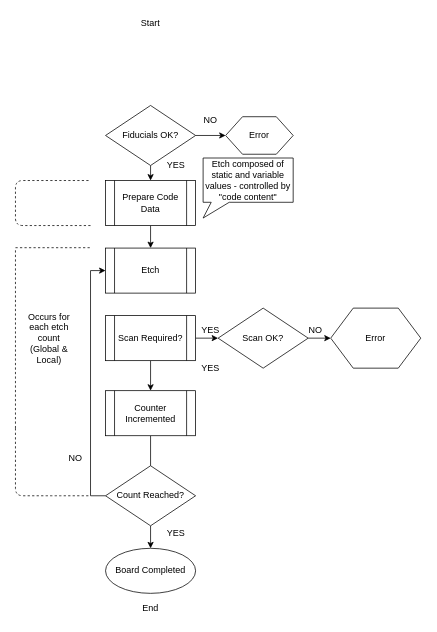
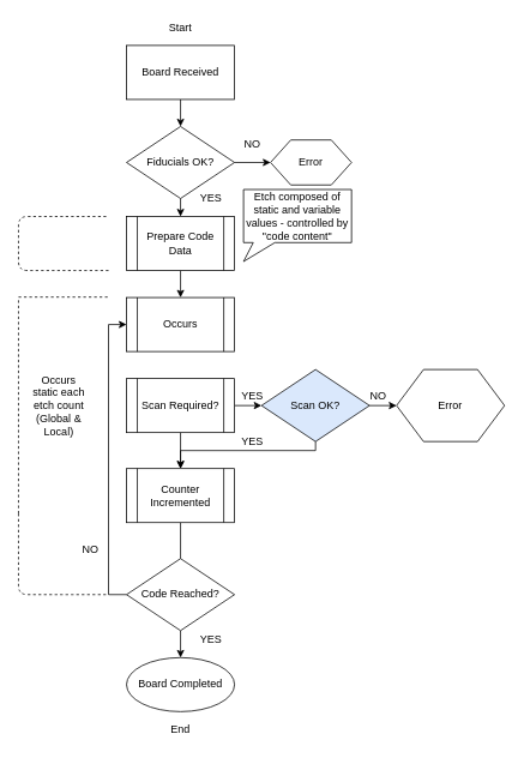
  <mxCell id="0" />
  <mxCell id="1" parent="0" />
  <mxCell id="2" value="Start" style="text;html=1;strokeColor=none;fillColor=none;align=center;verticalAlign=middle;whiteSpace=wrap;rounded=0;" vertex="1" parent="1"><mxGeometry x="180" y="20" width="40" height="20" as="geometry" /></mxCell>
+ <mxCell id="3" style="edgeStyle=orthogonalEdgeStyle;rounded=0;orthogonalLoop=1;jettySize=auto;html=1;exitX=0.5;exitY=1;exitDx=0;exitDy=0;entryX=0.5;entryY=0;entryDx=0;entryDy=0;" edge="1" parent="1" source="4" target="7"><mxGeometry relative="1" as="geometry" /></mxCell>
+ <mxCell id="4" value="Board Received" style="rounded=0;whiteSpace=wrap;html=1;" vertex="1" parent="1"><mxGeometry x="140" y="50" width="120" height="60" as="geometry" /></mxCell>
  <mxCell id="5" style="edgeStyle=orthogonalEdgeStyle;rounded=0;orthogonalLoop=1;jettySize=auto;html=1;exitX=0.5;exitY=1;exitDx=0;exitDy=0;entryX=0.5;entryY=0;entryDx=0;entryDy=0;" edge="1" parent="1" source="7" target="10"><mxGeometry relative="1" as="geometry" /></mxCell>
  <mxCell id="6" style="edgeStyle=orthogonalEdgeStyle;rounded=0;orthogonalLoop=1;jettySize=auto;html=1;exitX=1;exitY=0.5;exitDx=0;exitDy=0;entryX=0;entryY=0.5;entryDx=0;entryDy=0;" edge="1" parent="1" source="7" target="8"><mxGeometry relative="1" as="geometry" /></mxCell>
  <mxCell id="7" value="Fiducials OK?" style="rhombus;whiteSpace=wrap;html=1;" vertex="1" parent="1"><mxGeometry x="140" y="140" width="120" height="80" as="geometry" /></mxCell>
  <mxCell id="8" value="Error" style="shape=hexagon;perimeter=hexagonPerimeter2;whiteSpace=wrap;html=1;" vertex="1" parent="1"><mxGeometry x="300" y="155" width="90" height="50" as="geometry" /></mxCell>
  <mxCell id="9" style="edgeStyle=orthogonalEdgeStyle;rounded=0;orthogonalLoop=1;jettySize=auto;html=1;exitX=0.5;exitY=1;exitDx=0;exitDy=0;entryX=0.5;entryY=0;entryDx=0;entryDy=0;" edge="1" parent="1" source="10" target="11"><mxGeometry relative="1" as="geometry" /></mxCell>
  <mxCell id="10" value="Prepare Code Data" style="shape=process;whiteSpace=wrap;html=1;backgroundOutline=1;" vertex="1" parent="1"><mxGeometry x="140" y="240" width="120" height="60" as="geometry" /></mxCell>
- <mxCell id="11" value="Etch" style="shape=process;whiteSpace=wrap;html=1;backgroundOutline=1;" vertex="1" parent="1"><mxGeometry x="140" y="330" width="120" height="60" as="geometry" /></mxCell>
+ <mxCell id="11" value="Occurs" style="shape=process;whiteSpace=wrap;html=1;backgroundOutline=1;" vertex="1" parent="1"><mxGeometry x="140" y="330" width="120" height="60" as="geometry" /></mxCell>
  <mxCell id="12" style="edgeStyle=orthogonalEdgeStyle;rounded=0;orthogonalLoop=1;jettySize=auto;html=1;exitX=0.5;exitY=1;exitDx=0;exitDy=0;entryX=0.5;entryY=0;entryDx=0;entryDy=0;" edge="1" parent="1" source="14" target="29"><mxGeometry relative="1" as="geometry" /></mxCell>
  <mxCell id="13" style="edgeStyle=orthogonalEdgeStyle;rounded=0;orthogonalLoop=1;jettySize=auto;html=1;exitX=1;exitY=0.5;exitDx=0;exitDy=0;entryX=0;entryY=0.5;entryDx=0;entryDy=0;" edge="1" parent="1" source="14" target="17"><mxGeometry relative="1" as="geometry" /></mxCell>
  <mxCell id="14" value="Scan Required?" style="shape=process;whiteSpace=wrap;html=1;backgroundOutline=1;" vertex="1" parent="1"><mxGeometry x="140" y="420" width="120" height="60" as="geometry" /></mxCell>
  <mxCell id="15" style="edgeStyle=orthogonalEdgeStyle;rounded=0;orthogonalLoop=1;jettySize=auto;html=1;exitX=1;exitY=0.5;exitDx=0;exitDy=0;entryX=0;entryY=0.5;entryDx=0;entryDy=0;" edge="1" parent="1" source="17" target="20"><mxGeometry relative="1" as="geometry" /></mxCell>
- <mxCell id="17" value="Scan OK?" style="rhombus;whiteSpace=wrap;html=1;" vertex="1" parent="1"><mxGeometry x="290" y="410" width="120" height="80" as="geometry" /></mxCell>
+ <mxCell id="16" style="edgeStyle=orthogonalEdgeStyle;rounded=0;orthogonalLoop=1;jettySize=auto;html=1;exitX=0.5;exitY=1;exitDx=0;exitDy=0;entryX=0.5;entryY=0;entryDx=0;entryDy=0;" edge="1" parent="1" source="17" target="29"><mxGeometry relative="1" as="geometry"><Array as="points"><mxPoint x="350" y="500" /><mxPoint x="200" y="500" /></Array></mxGeometry></mxCell>
+ <mxCell id="17" value="Scan OK?" style="rhombus;whiteSpace=wrap;html=1;fillColor=#dae8fc;" vertex="1" parent="1"><mxGeometry x="290" y="410" width="120" height="80" as="geometry" /></mxCell>
  <mxCell id="18" value="Board Completed" style="ellipse;whiteSpace=wrap;html=1;" vertex="1" parent="1"><mxGeometry x="140" y="730" width="120" height="60" as="geometry" /></mxCell>
  <mxCell id="19" value="End" style="text;html=1;strokeColor=none;fillColor=none;align=center;verticalAlign=middle;whiteSpace=wrap;rounded=0;" vertex="1" parent="1"><mxGeometry x="180" y="800" width="40" height="20" as="geometry" /></mxCell>
  <mxCell id="20" value="Error" style="shape=hexagon;perimeter=hexagonPerimeter2;whiteSpace=wrap;html=1;" vertex="1" parent="1"><mxGeometry x="440" y="410" width="120" height="80" as="geometry" /></mxCell>
  <mxCell id="21" value="NO" style="text;html=1;strokeColor=none;fillColor=none;align=center;verticalAlign=middle;whiteSpace=wrap;rounded=0;" vertex="1" parent="1"><mxGeometry x="260" y="150" width="40" height="20" as="geometry" /></mxCell>
  <mxCell id="22" value="YES" style="text;html=1;strokeColor=none;fillColor=none;align=center;verticalAlign=middle;whiteSpace=wrap;rounded=0;" vertex="1" parent="1"><mxGeometry x="214" y="210" width="40" height="20" as="geometry" /></mxCell>
  <mxCell id="23" value="NO" style="text;html=1;strokeColor=none;fillColor=none;align=center;verticalAlign=middle;whiteSpace=wrap;rounded=0;" vertex="1" parent="1"><mxGeometry x="400" y="430" width="40" height="20" as="geometry" /></mxCell>
  <mxCell id="24" value="" style="endArrow=none;dashed=1;html=1;" edge="1" parent="1"><mxGeometry width="50" height="50" relative="1" as="geometry"><mxPoint x="20" y="329.5" as="sourcePoint" /><mxPoint x="120" y="329.5" as="targetPoint" /></mxGeometry></mxCell>
  <mxCell id="25" value="" style="endArrow=none;dashed=1;html=1;" edge="1" parent="1"><mxGeometry width="50" height="50" relative="1" as="geometry"><mxPoint x="20" y="570" as="sourcePoint" /><mxPoint x="120" y="660" as="targetPoint" /><Array as="points"><mxPoint x="20" y="660" /><mxPoint x="70" y="660" /></Array></mxGeometry></mxCell>
- <mxCell id="26" value="Occurs for each etch count (Global &amp;amp; Local)" style="text;html=1;strokeColor=none;fillColor=none;align=center;verticalAlign=middle;whiteSpace=wrap;rounded=0;" vertex="1" parent="1"><mxGeometry x="30" y="380" width="70" height="140" as="geometry" /></mxCell>
+ <mxCell id="26" value="Occurs static each etch count (Global &amp;amp; Local)" style="text;html=1;strokeColor=none;fillColor=none;align=center;verticalAlign=middle;whiteSpace=wrap;rounded=0;" vertex="1" parent="1"><mxGeometry x="30" y="380" width="70" height="140" as="geometry" /></mxCell>
  <mxCell id="27" value="" style="endArrow=none;dashed=1;html=1;" edge="1" parent="1"><mxGeometry width="50" height="50" relative="1" as="geometry"><mxPoint x="20" y="570" as="sourcePoint" /><mxPoint x="20" y="330" as="targetPoint" /></mxGeometry></mxCell>
  <mxCell id="28" style="edgeStyle=orthogonalEdgeStyle;rounded=0;orthogonalLoop=1;jettySize=auto;html=1;exitX=0.5;exitY=1;exitDx=0;exitDy=0;entryX=0.5;entryY=0;entryDx=0;entryDy=0;endArrow=none;" edge="1" parent="1" source="29" target="32"><mxGeometry relative="1" as="geometry" /></mxCell>
  <mxCell id="29" value="Counter Incremented" style="shape=process;whiteSpace=wrap;html=1;backgroundOutline=1;" vertex="1" parent="1"><mxGeometry x="140" y="520" width="120" height="60" as="geometry" /></mxCell>
  <mxCell id="30" style="edgeStyle=orthogonalEdgeStyle;rounded=0;orthogonalLoop=1;jettySize=auto;html=1;exitX=0.5;exitY=1;exitDx=0;exitDy=0;entryX=0.5;entryY=0;entryDx=0;entryDy=0;" edge="1" parent="1" source="32" target="18"><mxGeometry relative="1" as="geometry" /></mxCell>
  <mxCell id="31" style="edgeStyle=orthogonalEdgeStyle;rounded=0;orthogonalLoop=1;jettySize=auto;html=1;exitX=0;exitY=0.5;exitDx=0;exitDy=0;entryX=0;entryY=0.5;entryDx=0;entryDy=0;" edge="1" parent="1" source="32" target="11"><mxGeometry relative="1" as="geometry" /></mxCell>
- <mxCell id="32" value="Count Reached?" style="rhombus;whiteSpace=wrap;html=1;" vertex="1" parent="1"><mxGeometry x="140" y="620" width="120" height="80" as="geometry" /></mxCell>
+ <mxCell id="32" value="Code Reached?" style="rhombus;whiteSpace=wrap;html=1;" vertex="1" parent="1"><mxGeometry x="140" y="620" width="120" height="80" as="geometry" /></mxCell>
  <mxCell id="33" value="YES" style="text;html=1;strokeColor=none;fillColor=none;align=center;verticalAlign=middle;whiteSpace=wrap;rounded=0;" vertex="1" parent="1"><mxGeometry x="260" y="430" width="40" height="20" as="geometry" /></mxCell>
  <mxCell id="34" value="YES" style="text;html=1;strokeColor=none;fillColor=none;align=center;verticalAlign=middle;whiteSpace=wrap;rounded=0;" vertex="1" parent="1"><mxGeometry x="260" y="480" width="40" height="20" as="geometry" /></mxCell>
  <mxCell id="35" value="NO" style="text;html=1;strokeColor=none;fillColor=none;align=center;verticalAlign=middle;whiteSpace=wrap;rounded=0;" vertex="1" parent="1"><mxGeometry x="80" y="600" width="40" height="20" as="geometry" /></mxCell>
  <mxCell id="36" value="YES" style="text;html=1;strokeColor=none;fillColor=none;align=center;verticalAlign=middle;whiteSpace=wrap;rounded=0;" vertex="1" parent="1"><mxGeometry x="214" y="700" width="40" height="20" as="geometry" /></mxCell>
  <mxCell id="37" value="" style="endArrow=none;dashed=1;html=1;" edge="1" parent="1"><mxGeometry width="50" height="50" relative="1" as="geometry"><mxPoint x="120" y="300" as="sourcePoint" /><mxPoint x="120" y="240" as="targetPoint" /><Array as="points"><mxPoint x="20" y="300" /><mxPoint x="20" y="240" /></Array></mxGeometry></mxCell>
  <mxCell id="38" value="Etch composed of static and variable values - controlled by &quot;code content&quot;" style="shape=callout;whiteSpace=wrap;html=1;perimeter=calloutPerimeter;position2=0;size=21;position=0.09;base=24;" vertex="1" parent="1"><mxGeometry x="270" y="210" width="120" height="80" as="geometry" /></mxCell>
